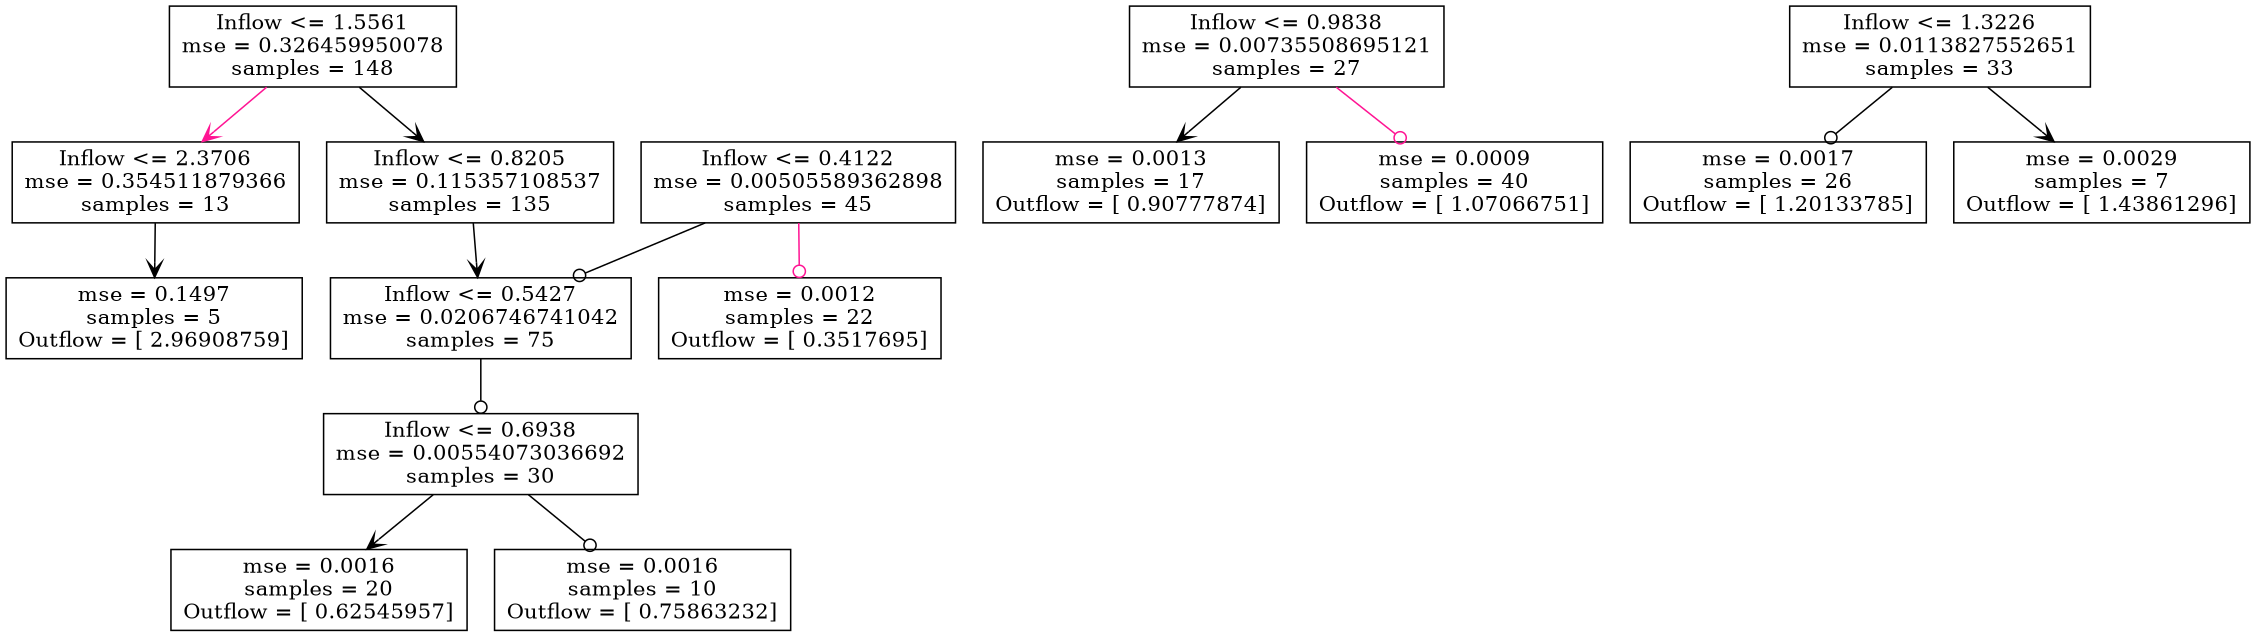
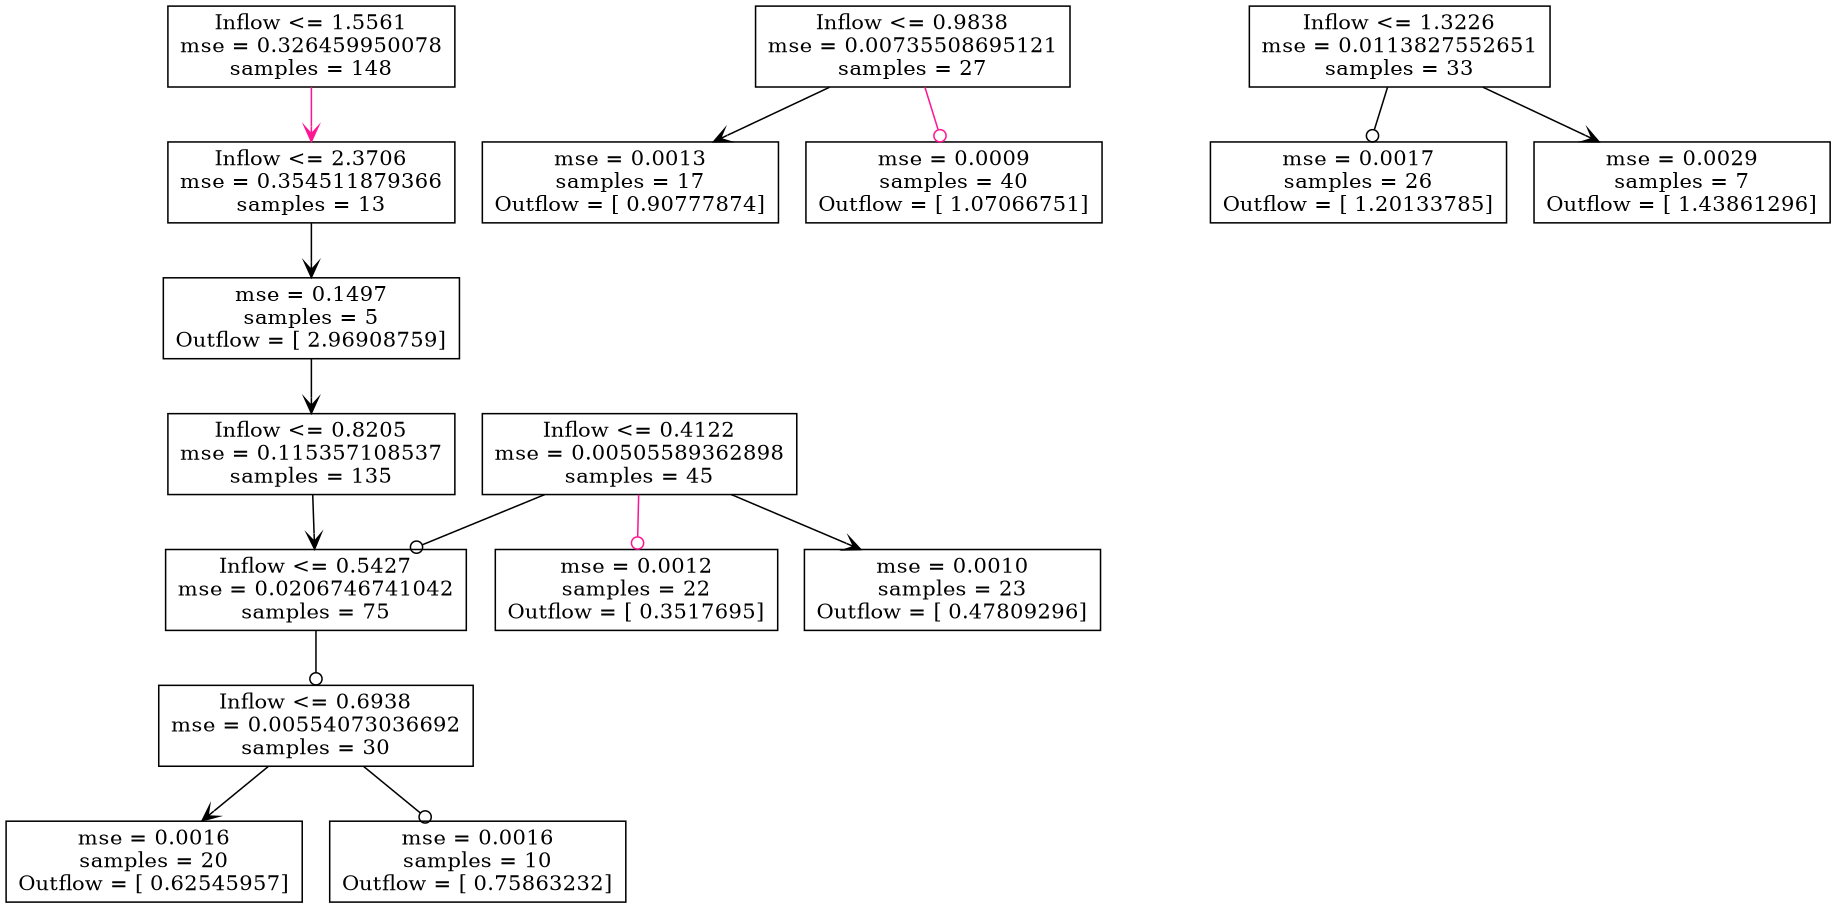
  digraph {
    node [shape=box]
    edge [arrowhead=vee color=black]
    n1 [label="Inflow <= 1.5561\nmse = 0.326459950078\nsamples = 148"]
    n2 [label="Inflow <= 0.8205\nmse = 0.115357108537\nsamples = 135"]
    n3 [label="Inflow <= 2.3706\nmse = 0.354511879366\nsamples = 13"]
    n4 [label="Inflow <= 0.5427\nmse = 0.0206746741042\nsamples = 75"]
    n5 [label="mse = 0.1497\nsamples = 5\nOutflow = [ 2.96908759]"]
    n6 [label="Inflow <= 0.6938\nmse = 0.00554073036692\nsamples = 30"]
    n7 [label="Inflow <= 0.4122\nmse = 0.00505589362898\nsamples = 45"]
    n8 [label="mse = 0.0012\nsamples = 22\nOutflow = [ 0.3517695]"]
+   n9 [label="mse = 0.0010\nsamples = 23\nOutflow = [ 0.47809296]"]
    n10 [label="mse = 0.0016\nsamples = 20\nOutflow = [ 0.62545957]"]
    n11 [label="mse = 0.0016\nsamples = 10\nOutflow = [ 0.75863232]"]
    n12 [label="Inflow <= 0.9838\nmse = 0.00735508695121\nsamples = 27"]
    n13 [label="mse = 0.0013\nsamples = 17\nOutflow = [ 0.90777874]"]
    n14 [label="mse = 0.0009\nsamples = 40\nOutflow = [ 1.07066751]"]
    n15 [label="Inflow <= 1.3226\nmse = 0.0113827552651\nsamples = 33"]
    n16 [label="mse = 0.0017\nsamples = 26\nOutflow = [ 1.20133785]"]
    n17 [label="mse = 0.0029\nsamples = 7\nOutflow = [ 1.43861296]"]
-   n1 -> n2
+   n5 -> n2
    n1 -> n3 [color=deeppink]
    n2 -> n4
    n3 -> n5
    n4 -> n6 [arrowhead=odot]
    n6 -> n10
    n6 -> n11 [arrowhead=odot]
    n7 -> n4 [arrowhead=odot]
    n7 -> n8 [arrowhead=odot color=deeppink]
+   n7 -> n9
    n12 -> n13
    n12 -> n14 [arrowhead=odot color=deeppink]
    n15 -> n16 [arrowhead=odot]
    n15 -> n17
  }
